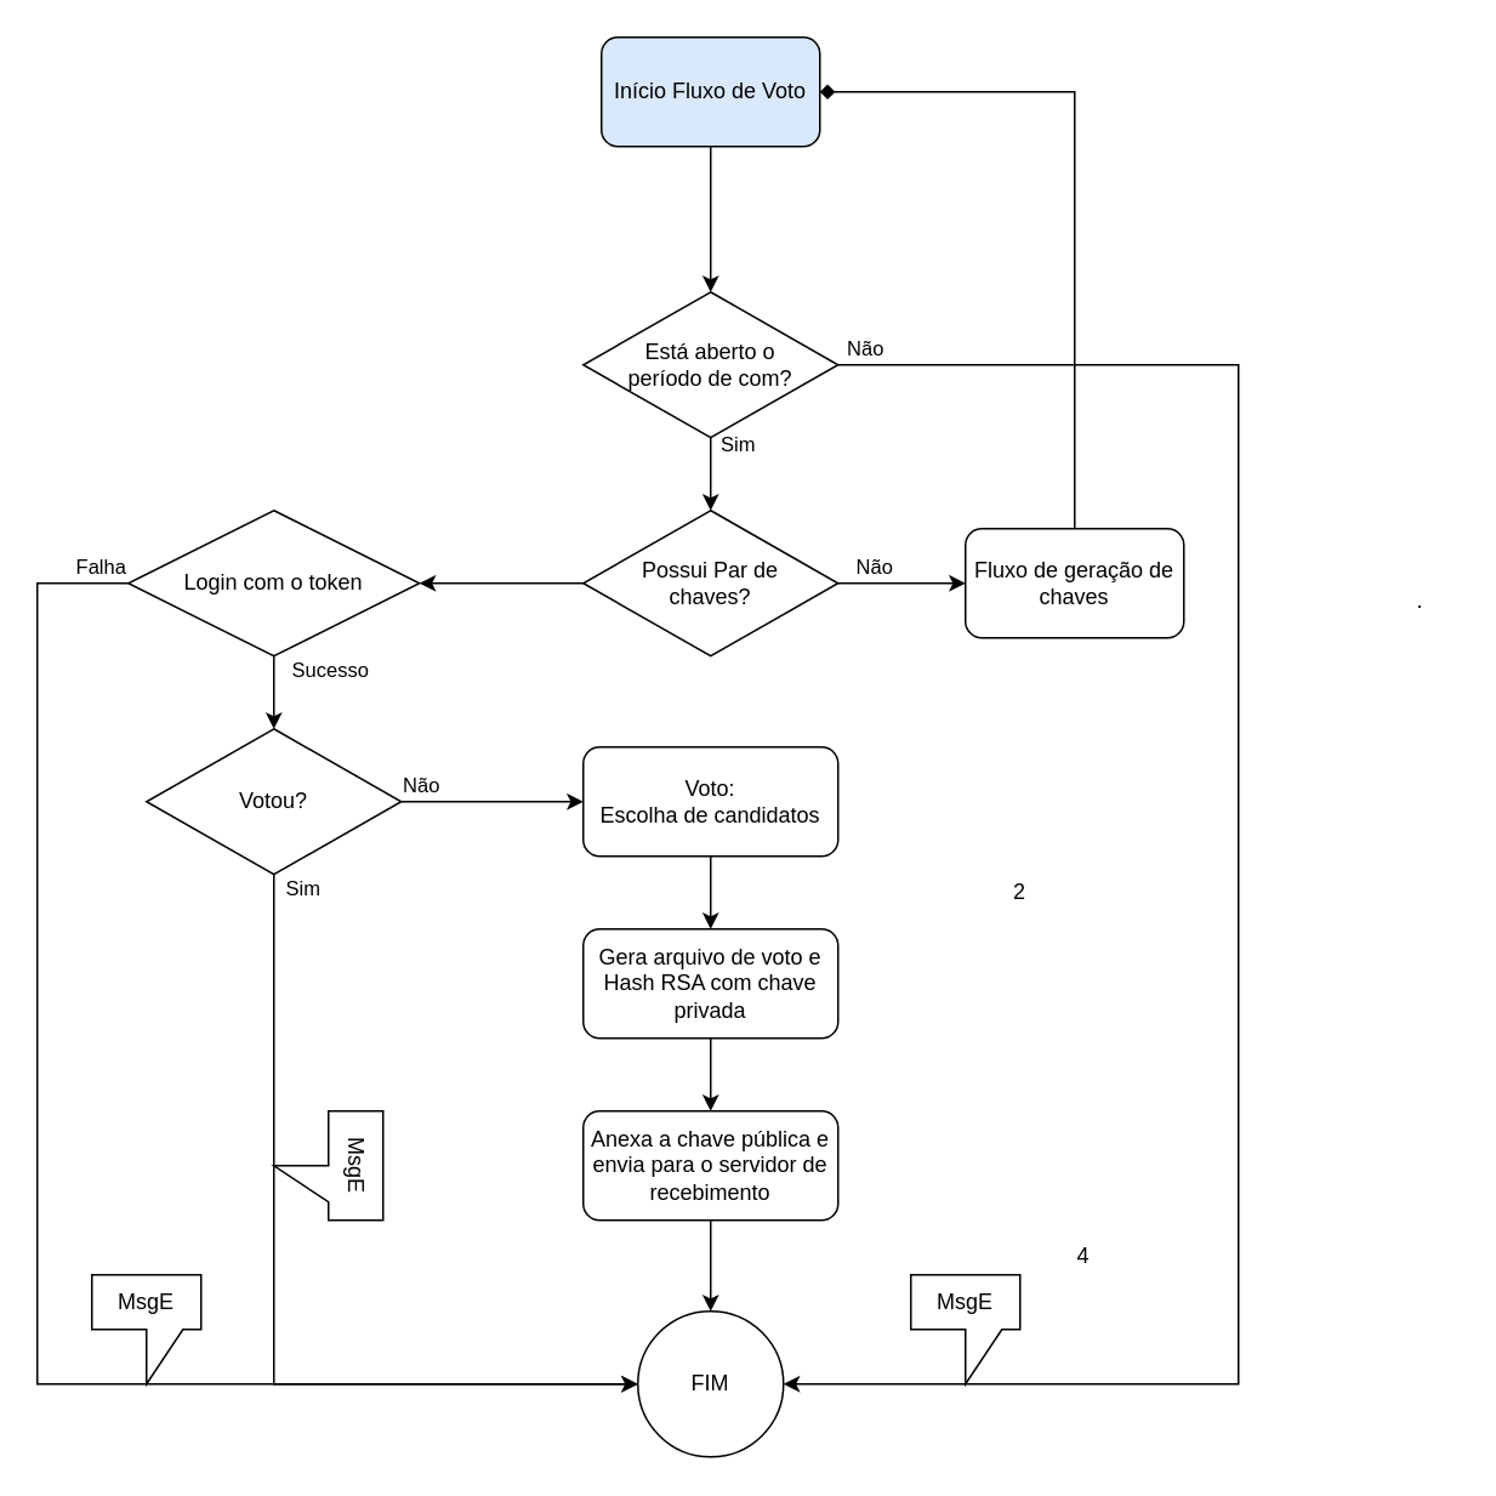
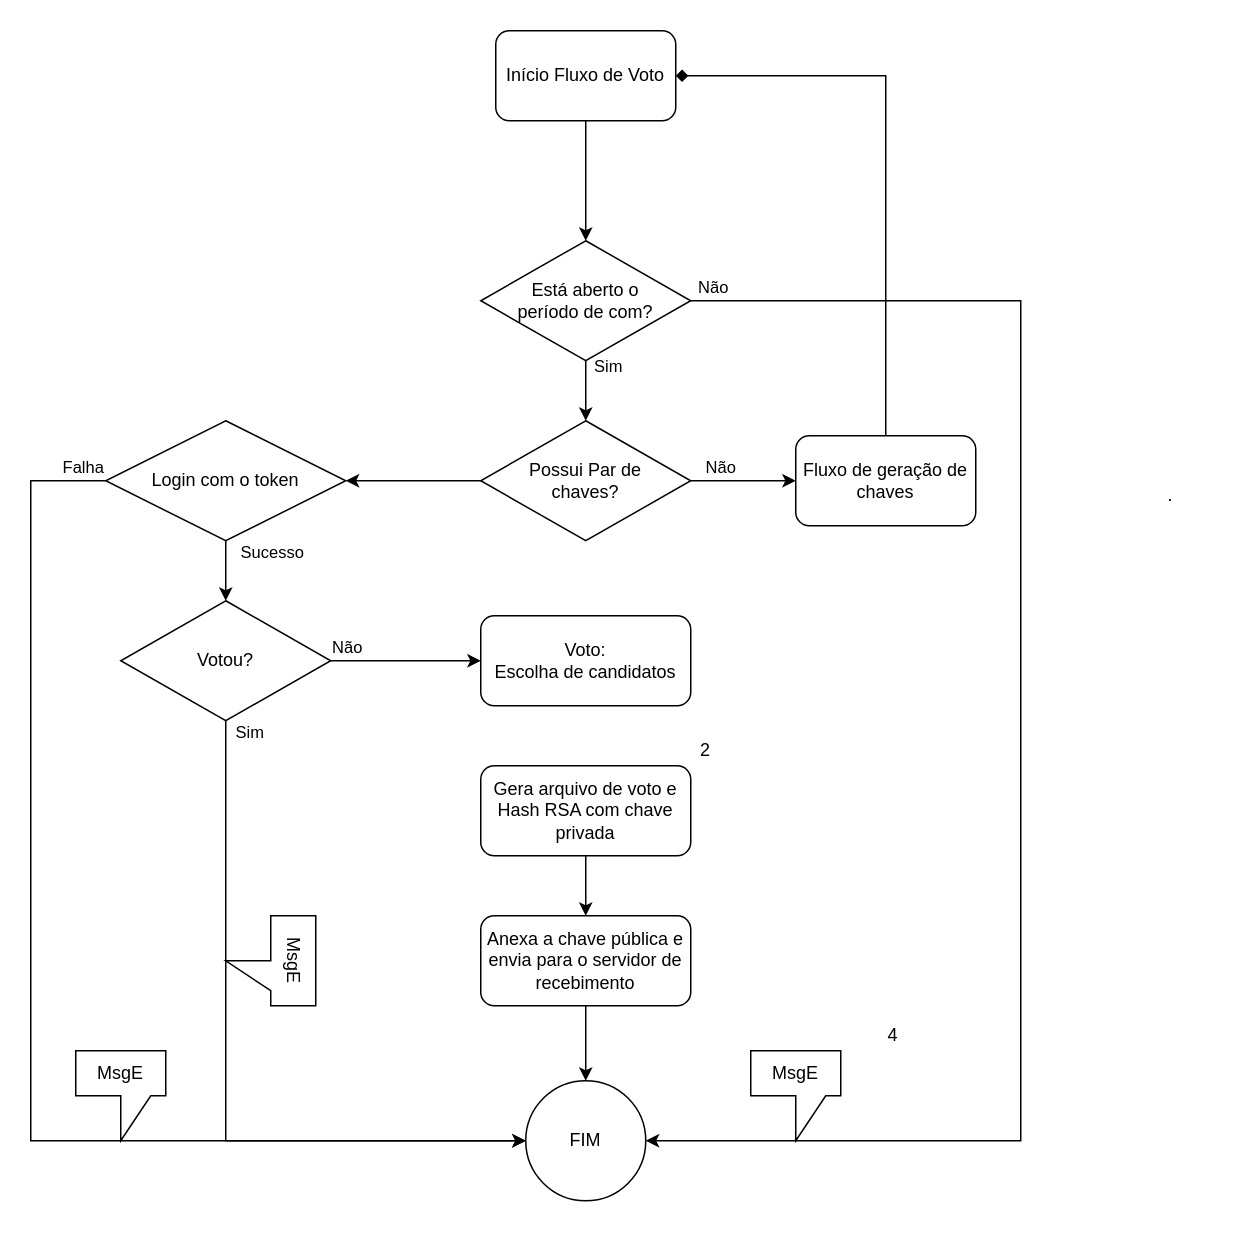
  <mxCell id="0" />
  <mxCell id="1" parent="0" />
  <mxCell id="2" style="edgeStyle=orthogonalEdgeStyle;rounded=0;orthogonalLoop=1;jettySize=auto;html=1;exitX=0.5;exitY=1;exitDx=0;exitDy=0;entryX=0.5;entryY=0;entryDx=0;entryDy=0;" parent="1" source="3" target="8" edge="1"><mxGeometry relative="1" as="geometry" /></mxCell>
- <mxCell id="3" value="Início Fluxo de Voto" style="rounded=1;whiteSpace=wrap;html=1;fillColor=#dae8fc;" parent="1" vertex="1"><mxGeometry x="330" y="20" width="120" height="60" as="geometry" /></mxCell>
+ <mxCell id="3" value="Início Fluxo de Voto" style="rounded=1;whiteSpace=wrap;html=1;" parent="1" vertex="1"><mxGeometry x="330" y="20" width="120" height="60" as="geometry" /></mxCell>
  <mxCell id="4" style="edgeStyle=orthogonalEdgeStyle;rounded=0;orthogonalLoop=1;jettySize=auto;html=1;exitX=0.5;exitY=1;exitDx=0;exitDy=0;entryX=0.5;entryY=0;entryDx=0;entryDy=0;" parent="1" source="8" target="12" edge="1"><mxGeometry relative="1" as="geometry" /></mxCell>
  <mxCell id="5" value="Sim" style="edgeLabel;html=1;align=center;verticalAlign=middle;resizable=0;points=[];" parent="4" vertex="1" connectable="0"><mxGeometry x="-0.269" y="1" relative="1" as="geometry"><mxPoint x="13" y="-12" as="offset" /></mxGeometry></mxCell>
  <mxCell id="6" style="edgeStyle=orthogonalEdgeStyle;rounded=0;orthogonalLoop=1;jettySize=auto;html=1;exitX=1;exitY=0.5;exitDx=0;exitDy=0;entryX=1;entryY=0.5;entryDx=0;entryDy=0;" parent="1" source="8" target="13" edge="1"><mxGeometry relative="1" as="geometry"><Array as="points"><mxPoint x="680" y="200" /><mxPoint x="680" y="760" /></Array></mxGeometry></mxCell>
  <mxCell id="7" value="Não" style="edgeLabel;html=1;align=center;verticalAlign=middle;resizable=0;points=[];" parent="6" vertex="1" connectable="0"><mxGeometry x="-0.972" relative="1" as="geometry"><mxPoint y="-10" as="offset" /></mxGeometry></mxCell>
  <mxCell id="8" value="Está aberto o período de com?" style="rhombus;whiteSpace=wrap;html=1;spacing=15;" parent="1" vertex="1"><mxGeometry x="320" y="160" width="140" height="80" as="geometry" /></mxCell>
  <mxCell id="9" style="edgeStyle=orthogonalEdgeStyle;rounded=0;orthogonalLoop=1;jettySize=auto;html=1;exitX=1;exitY=0.5;exitDx=0;exitDy=0;entryX=0;entryY=0.5;entryDx=0;entryDy=0;" parent="1" source="12" target="15" edge="1"><mxGeometry relative="1" as="geometry" /></mxCell>
  <mxCell id="10" value="Não" style="edgeLabel;html=1;align=center;verticalAlign=middle;resizable=0;points=[];" parent="9" vertex="1" connectable="0"><mxGeometry x="-0.255" relative="1" as="geometry"><mxPoint x="-6.19" y="-10" as="offset" /></mxGeometry></mxCell>
  <mxCell id="11" value="" style="edgeStyle=orthogonalEdgeStyle;rounded=0;orthogonalLoop=1;jettySize=auto;html=1;" edge="1" parent="1" source="12" target="34"><mxGeometry relative="1" as="geometry" /></mxCell>
  <mxCell id="12" value="Possui Par de &lt;br&gt;chaves?" style="rhombus;whiteSpace=wrap;html=1;" parent="1" vertex="1"><mxGeometry x="320" y="280" width="140" height="80" as="geometry" /></mxCell>
  <mxCell id="13" value="FIM" style="ellipse;whiteSpace=wrap;html=1;aspect=fixed;" parent="1" vertex="1"><mxGeometry x="350" y="720" width="80" height="80" as="geometry" /></mxCell>
  <mxCell id="14" style="edgeStyle=orthogonalEdgeStyle;rounded=0;orthogonalLoop=1;jettySize=auto;html=1;exitX=0.5;exitY=0;exitDx=0;exitDy=0;entryX=1;entryY=0.5;entryDx=0;entryDy=0;endArrow=diamond;" parent="1" source="15" target="3" edge="1"><mxGeometry relative="1" as="geometry" /></mxCell>
  <mxCell id="15" value="Fluxo de geração de chaves" style="rounded=1;whiteSpace=wrap;html=1;" parent="1" vertex="1"><mxGeometry x="530" y="290" width="120" height="60" as="geometry" /></mxCell>
- <mxCell id="16" style="edgeStyle=orthogonalEdgeStyle;rounded=0;orthogonalLoop=1;jettySize=auto;html=1;exitX=0.5;exitY=1;exitDx=0;exitDy=0;entryX=0.5;entryY=0;entryDx=0;entryDy=0;" parent="1" source="17" target="19" edge="1"><mxGeometry relative="1" as="geometry" /></mxCell>
  <mxCell id="17" value="Voto:&lt;br&gt;Escolha de candidatos" style="rounded=1;whiteSpace=wrap;html=1;" parent="1" vertex="1"><mxGeometry x="320" y="410" width="140" height="60" as="geometry" /></mxCell>
  <mxCell id="18" style="edgeStyle=orthogonalEdgeStyle;rounded=0;orthogonalLoop=1;jettySize=auto;html=1;exitX=0.5;exitY=1;exitDx=0;exitDy=0;entryX=0.5;entryY=0;entryDx=0;entryDy=0;" parent="1" source="19" target="21" edge="1"><mxGeometry relative="1" as="geometry" /></mxCell>
  <mxCell id="19" value="Gera arquivo de voto e Hash RSA com chave privada" style="rounded=1;whiteSpace=wrap;html=1;" parent="1" vertex="1"><mxGeometry x="320" y="510" width="140" height="60" as="geometry" /></mxCell>
  <mxCell id="20" style="edgeStyle=orthogonalEdgeStyle;rounded=0;orthogonalLoop=1;jettySize=auto;html=1;exitX=0.5;exitY=1;exitDx=0;exitDy=0;entryX=0.5;entryY=0;entryDx=0;entryDy=0;" parent="1" source="21" target="13" edge="1"><mxGeometry relative="1" as="geometry"><mxPoint x="390" y="710" as="targetPoint" /></mxGeometry></mxCell>
  <mxCell id="21" value="Anexa a chave pública e envia para o servidor de recebimento" style="rounded=1;whiteSpace=wrap;html=1;" parent="1" vertex="1"><mxGeometry x="320" y="610" width="140" height="60" as="geometry" /></mxCell>
- <mxCell id="22" value="2" style="text;html=1;strokeColor=none;fillColor=none;align=center;verticalAlign=middle;whiteSpace=wrap;rounded=0;" parent="1" vertex="1"><mxGeometry x="540" y="480" width="40" height="20" as="geometry" /></mxCell>
+ <mxCell id="22" value="2" style="text;html=1;strokeColor=none;fillColor=none;align=center;verticalAlign=middle;whiteSpace=wrap;rounded=0;" parent="1" vertex="1"><mxGeometry x="450" y="490" width="40" height="20" as="geometry" /></mxCell>
  <mxCell id="23" value="MsgE" style="shape=callout;whiteSpace=wrap;html=1;perimeter=calloutPerimeter;" parent="1" vertex="1"><mxGeometry x="500" y="700" width="60" height="60" as="geometry" /></mxCell>
  <mxCell id="24" value="4" style="text;html=1;strokeColor=none;fillColor=none;align=center;verticalAlign=middle;whiteSpace=wrap;rounded=0;" parent="1" vertex="1"><mxGeometry x="575" y="680" width="40" height="20" as="geometry" /></mxCell>
  <mxCell id="25" style="edgeStyle=orthogonalEdgeStyle;rounded=0;orthogonalLoop=1;jettySize=auto;html=1;entryX=0;entryY=0.5;entryDx=0;entryDy=0;" edge="1" parent="1" source="29" target="13"><mxGeometry relative="1" as="geometry"><Array as="points"><mxPoint x="150" y="760" /></Array></mxGeometry></mxCell>
  <mxCell id="26" value="Sim" style="edgeLabel;html=1;align=center;verticalAlign=middle;resizable=0;points=[];" vertex="1" connectable="0" parent="25"><mxGeometry x="-0.912" y="1" relative="1" as="geometry"><mxPoint x="14.94" y="-13.14" as="offset" /></mxGeometry></mxCell>
  <mxCell id="27" style="edgeStyle=orthogonalEdgeStyle;rounded=0;orthogonalLoop=1;jettySize=auto;html=1;entryX=0;entryY=0.5;entryDx=0;entryDy=0;" edge="1" parent="1" source="29" target="17"><mxGeometry relative="1" as="geometry" /></mxCell>
  <mxCell id="28" value="Não" style="edgeLabel;html=1;align=center;verticalAlign=middle;resizable=0;points=[];" vertex="1" connectable="0" parent="27"><mxGeometry x="-0.689" relative="1" as="geometry"><mxPoint x="-6" y="-10" as="offset" /></mxGeometry></mxCell>
  <mxCell id="29" value="Votou?" style="rhombus;whiteSpace=wrap;html=1;" parent="1" vertex="1"><mxGeometry x="80" y="400" width="140" height="80" as="geometry" /></mxCell>
  <mxCell id="30" value="" style="edgeStyle=orthogonalEdgeStyle;rounded=0;orthogonalLoop=1;jettySize=auto;html=1;" edge="1" parent="1" source="34" target="29"><mxGeometry relative="1" as="geometry" /></mxCell>
  <mxCell id="31" value="Sucesso" style="edgeLabel;html=1;align=center;verticalAlign=middle;resizable=0;points=[];" vertex="1" connectable="0" parent="30"><mxGeometry x="-0.664" y="1" relative="1" as="geometry"><mxPoint x="29" as="offset" /></mxGeometry></mxCell>
  <mxCell id="32" style="edgeStyle=orthogonalEdgeStyle;rounded=0;orthogonalLoop=1;jettySize=auto;html=1;entryX=0;entryY=0.5;entryDx=0;entryDy=0;" edge="1" parent="1" source="34" target="13"><mxGeometry relative="1" as="geometry"><Array as="points"><mxPoint x="20" y="320" /><mxPoint x="20" y="760" /></Array></mxGeometry></mxCell>
  <mxCell id="33" value="Falha" style="edgeLabel;html=1;align=center;verticalAlign=middle;resizable=0;points=[];" vertex="1" connectable="0" parent="32"><mxGeometry x="-0.962" y="1" relative="1" as="geometry"><mxPoint y="-11" as="offset" /></mxGeometry></mxCell>
  <mxCell id="34" value="&lt;span&gt;Login com o token&lt;/span&gt;" style="rhombus;whiteSpace=wrap;html=1;" parent="1" vertex="1"><mxGeometry x="70" y="280" width="160" height="80" as="geometry" /></mxCell>
  <mxCell id="35" value="MsgE" style="shape=callout;whiteSpace=wrap;html=1;perimeter=calloutPerimeter;" parent="1" vertex="1"><mxGeometry x="50" y="700" width="60" height="60" as="geometry" /></mxCell>
  <mxCell id="36" value="MsgE" style="shape=callout;whiteSpace=wrap;html=1;perimeter=calloutPerimeter;rotation=90;" parent="1" vertex="1"><mxGeometry x="150" y="610" width="60" height="60" as="geometry" /></mxCell>
  <mxCell id="37" value="." style="text;html=1;strokeColor=none;fillColor=none;align=center;verticalAlign=middle;whiteSpace=wrap;rounded=0;" vertex="1" parent="1"><mxGeometry x="760" y="320" width="40" height="20" as="geometry" /></mxCell>
